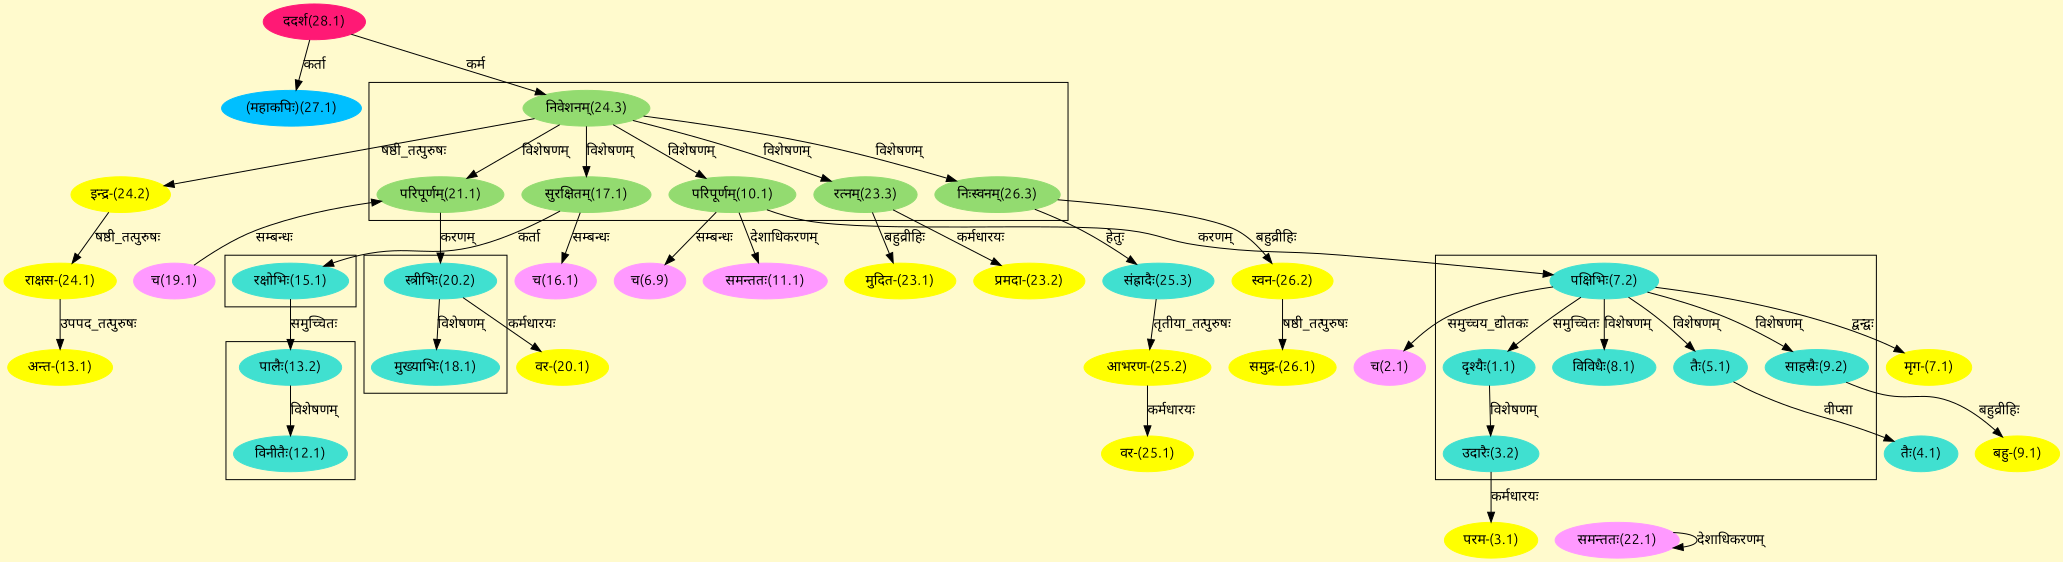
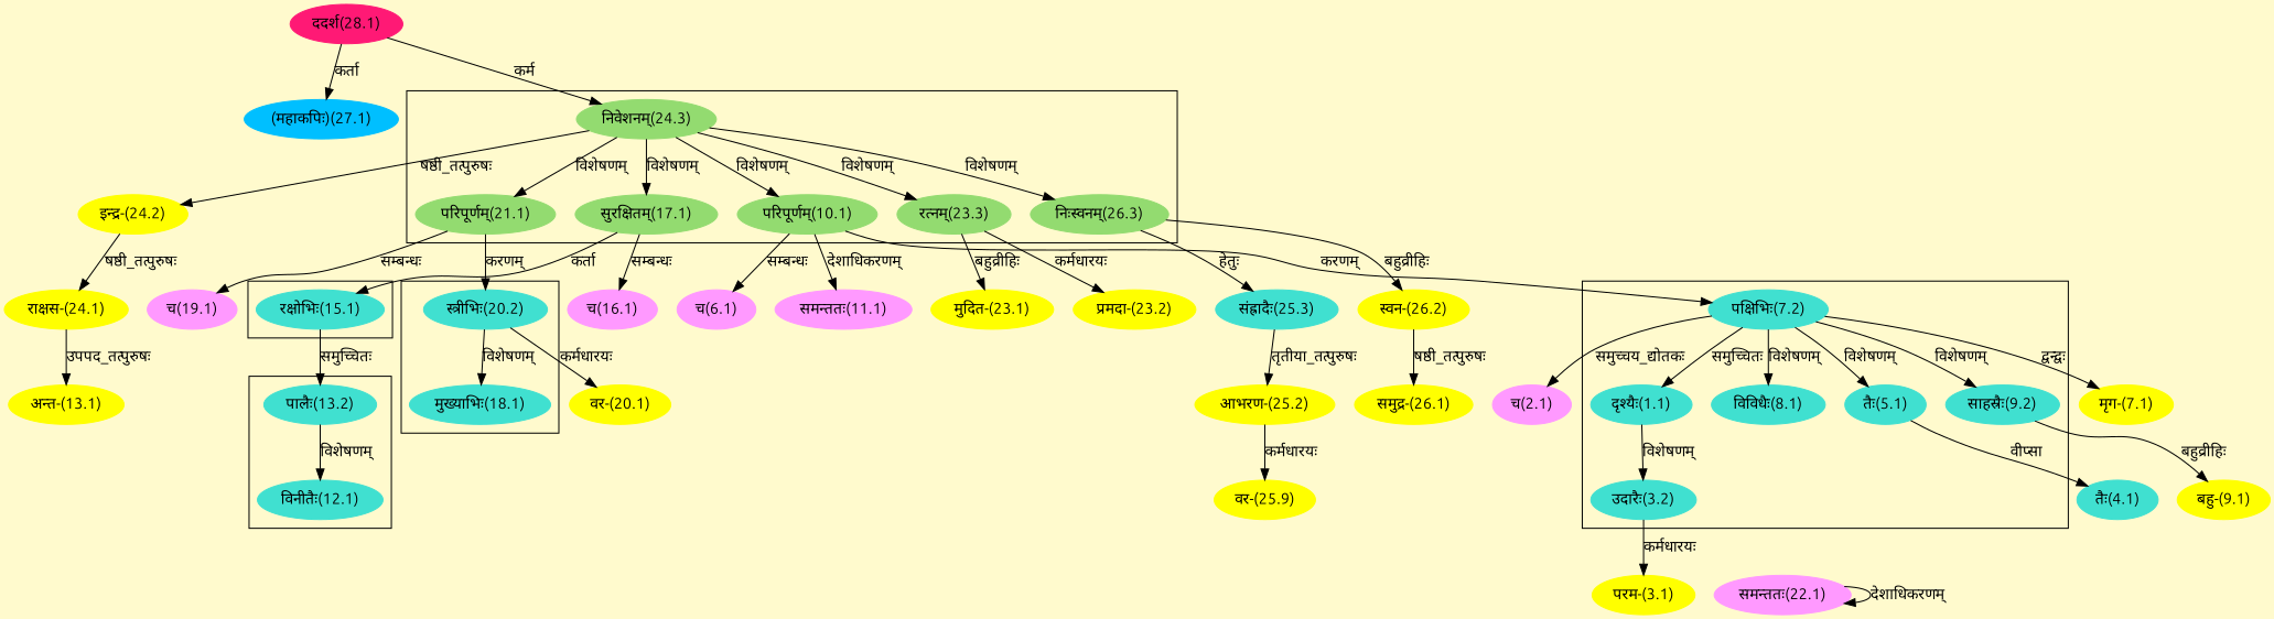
  digraph {
    bgcolor=lemonchiffon1
    compound=true
    fontname=Ubuntu
    rankdir=BT
    node [color="#40E0D0" fontname=Ubuntu style=filled]
    edge [dir=back fontname=Ubuntu]
    n1 [label="दृश्यैः(1.1)"]
    n2 [label="पक्षिभिः(7.2)"]
    n3 [label="उदारैः(3.2)"]
    n4 [label="तैः(5.1)"]
    n5 [label="विविधैः(8.1)"]
    n6 [label="साहस्रैः(9.2)"]
    n7 [color="#93DB70" label="परिपूर्णम्(10.1)"]
    n8 [color="#93DB70" label="निवेशनम्(24.3)"]
    n9 [color="#93DB70" label="सुरक्षितम्(17.1)"]
    n10 [color="#93DB70" label="परिपूर्णम्(21.1)"]
    n11 [color="#93DB70" label="रत्नम्(23.3)"]
    n12 [color="#93DB70" label="निःस्वनम्(26.3)"]
    n13 [label="विनीतैः(12.1)"]
    n14 [label="पालैः(13.2)"]
    n15 [label="रक्षोभिः(15.1)"]
    n16 [label="मुख्याभिः(18.1)"]
    n17 [label="स्त्रीभिः(20.2)"]
    n18 [color="#FF1975" label="ददर्श(28.1)"]
    n19 [color="#FF99FF" label="च(2.1)"]
    n20 [color="#FFFF00" label="परम-(3.1)"]
    n21 [label="तैः(4.1)"]
-   n22 [color="#FF99FF" label="च(6.9)"]
+   n22 [color="#FF99FF" label="च(6.1)"]
    n23 [color="#FFFF00" label="मृग-(7.1)"]
    n24 [color="#FFFF00" label="बहु-(9.1)"]
    n25 [color="#FF99FF" label="समन्ततः(11.1)"]
    n26 [color="#FFFF00" label="अन्त-(13.1)"]
    n27 [color="#FFFF00" label="राक्षस-(24.1)"]
    n28 [color="#FF99FF" label="च(16.1)"]
    n29 [color="#FF99FF" label="च(19.1)"]
    n30 [color="#FFFF00" label="वर-(20.1)"]
    n31 [color="#FF99FF" label="समन्ततः(22.1)"]
    n32 [color="#FFFF00" label="मुदित-(23.1)"]
    n33 [color="#FFFF00" label="प्रमदा-(23.2)"]
    n34 [color="#FFFF00" label="इन्द्र-(24.2)"]
-   n35 [color="#FFFF00" label="वर-(25.1)"]
+   n35 [color="#FFFF00" label="वर-(25.9)"]
    n36 [color="#FFFF00" label="आभरण-(25.2)"]
    n37 [label="संह्रादैः(25.3)"]
    n38 [color="#FFFF00" label="समुद्र-(26.1)"]
    n39 [color="#FFFF00" label="स्वन-(26.2)"]
    n40 [color="#00BFFF" label="(महाकपिः)(27.1)"]
    subgraph cluster_1 {
      n1
      n2
      n3
      n4
      n5
      n6
    }
    subgraph cluster_2 {
      n7
      n8
      n9
      n10
      n11
      n12
    }
    subgraph cluster_3 {
      n13
      n14
    }
    subgraph cluster_4 {
      n15
    }
    subgraph cluster_5 {
      n16
      n17
    }
    n1 -> n2 [label="समुच्चितः"]
    n2 -> n7 [label="करणम्"]
    n3 -> n1 [label="विशेषणम्"]
    n4 -> n2 [label="विशेषणम्"]
    n5 -> n2 [label="विशेषणम्"]
    n6 -> n2 [label="विशेषणम्"]
    n7 -> n8 [label="विशेषणम्"]
    n8 -> n18 [label="कर्म"]
    n9 -> n8 [label="विशेषणम्"]
    n10 -> n8 [label="विशेषणम्"]
    n11 -> n8 [label="विशेषणम्"]
    n12 -> n8 [label="विशेषणम्"]
    n13 -> n14 [label="विशेषणम्"]
    n14 -> n15 [label="समुच्चितः"]
    n15 -> n9 [label="कर्ता"]
    n16 -> n17 [label="विशेषणम्"]
    n17 -> n10 [label="करणम्"]
    n19 -> n2 [label="समुच्चय_द्योतकः"]
    n20 -> n3 [label="कर्मधारयः"]
    n21 -> n4 [label="वीप्सा"]
    n22 -> n7 [label="सम्बन्धः"]
    n23 -> n2 [label="द्वन्द्वः"]
    n24 -> n6 [label="बहुव्रीहिः"]
    n25 -> n7 [label="देशाधिकरणम्"]
    n26 -> n27 [label="उपपद_तत्पुरुषः"]
    n27 -> n34 [label="षष्ठी_तत्पुरुषः"]
    n28 -> n9 [label="सम्बन्धः"]
-   n10 -> n29 [label="सम्बन्धः"]
+   n29 -> n10 [label="सम्बन्धः"]
    n30 -> n17 [label="कर्मधारयः"]
    n31 -> n31 [label="देशाधिकरणम्"]
    n32 -> n11 [label="बहुव्रीहिः"]
    n33 -> n11 [label="कर्मधारयः"]
    n34 -> n8 [label="षष्ठी_तत्पुरुषः"]
    n35 -> n36 [label="कर्मधारयः"]
    n36 -> n37 [label="तृतीया_तत्पुरुषः"]
    n37 -> n12 [label="हेतुः"]
    n38 -> n39 [label="षष्ठी_तत्पुरुषः"]
    n39 -> n12 [label="बहुव्रीहिः"]
    n40 -> n18 [label="कर्ता"]
  }
